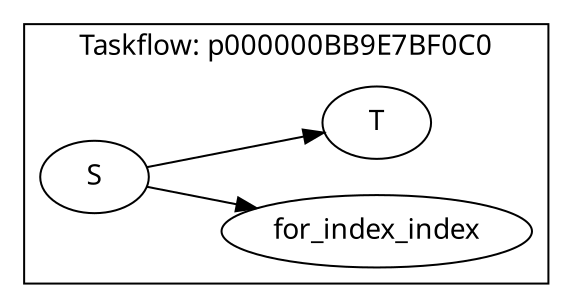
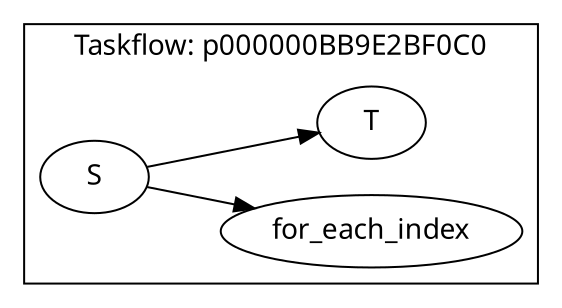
  digraph {
    fontname="Noto Sans"
    rankdir=LR
    node [fontname="Noto Sans"]
    edge [fontname="Noto Sans"]
-   n1 [label=for_index_index]
+   n1 [label=for_each_index]
    n2 [label=T]
    n3 [label=S]
    subgraph cluster_1 {
-     label="Taskflow: p000000BB9E7BF0C0"
+     label="Taskflow: p000000BB9E2BF0C0"
      n1
      n2
      n3
    }
    n3 -> n1
    n3 -> n2
  }
